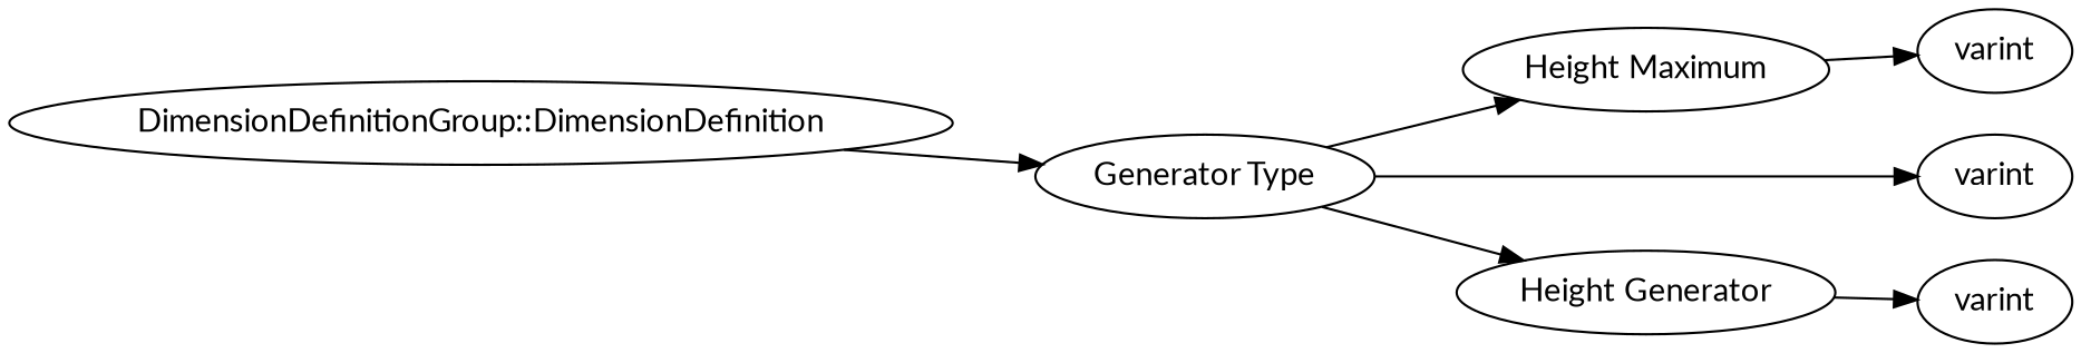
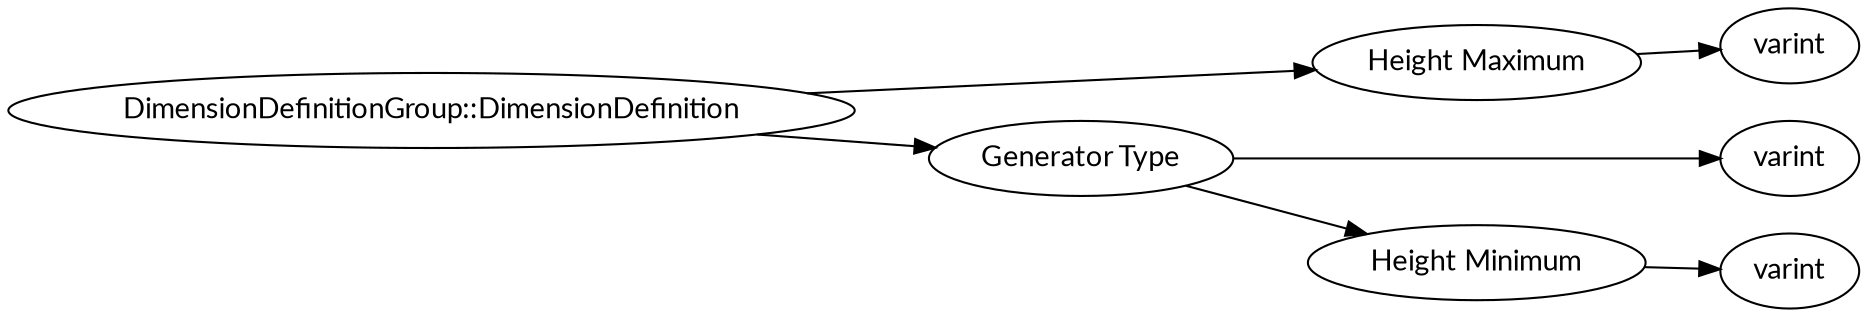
  digraph {
    fontname=Lato
    rankdir=LR
    node [fontname=Lato]
    edge [fontname=Lato]
    n1 [label=varint]
    n2 [label=varint]
    n3 [label=varint]
    n4 [label="DimensionDefinitionGroup::DimensionDefinition"]
    n5 [label="Height Maximum"]
    n6 [label="Generator Type"]
-   n7 [label="Height Generator"]
+   n7 [label="Height Minimum"]
    subgraph sub_1 {
      rank=max
      n1
      n2
      n3
    }
-   n6 -> n5
+   n4 -> n5
    n4 -> n6
    n5 -> n1
    n6 -> n3
    n6 -> n7
    n7 -> n2
  }
